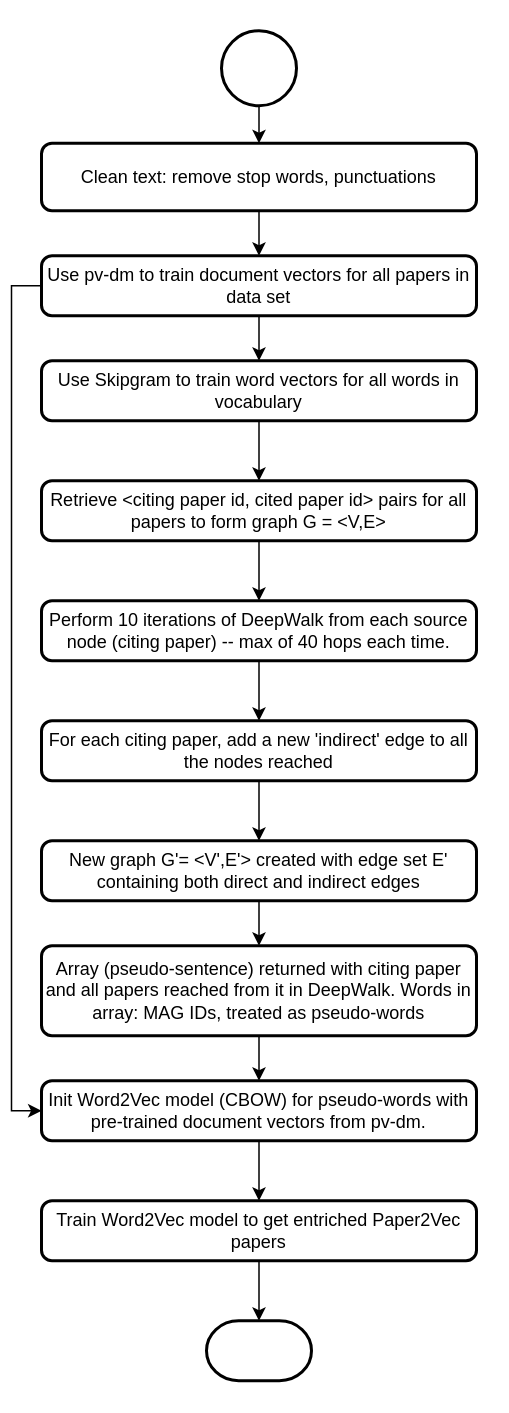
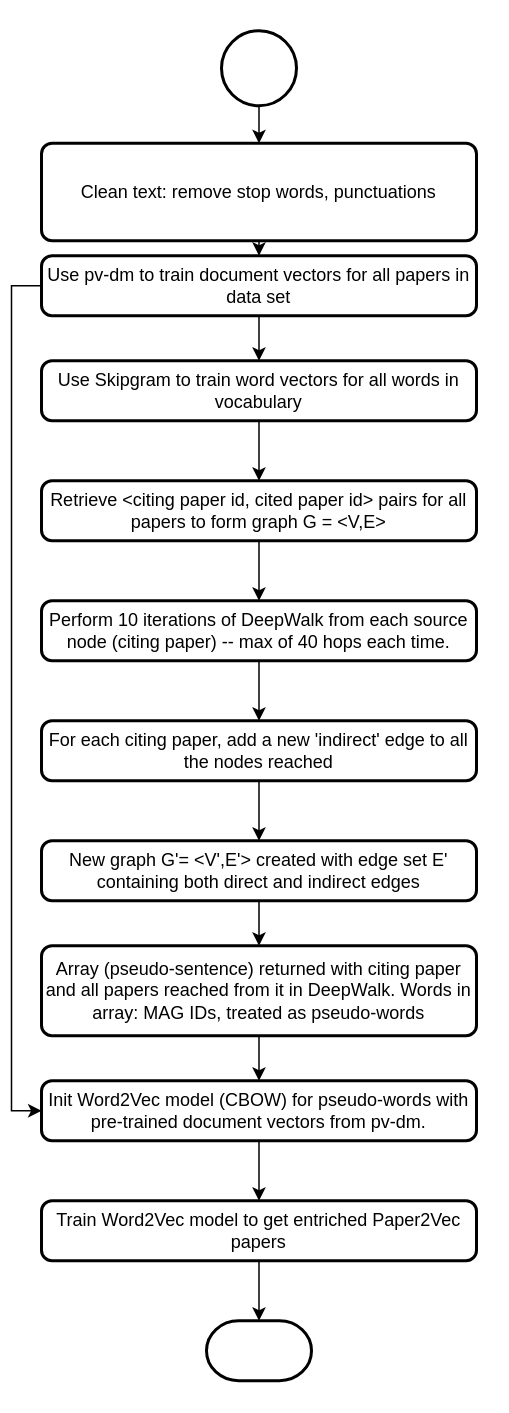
  <mxCell id="0" />
  <mxCell id="1" parent="0" />
  <mxCell id="2" style="edgeStyle=orthogonalEdgeStyle;rounded=0;orthogonalLoop=1;jettySize=auto;html=1;exitX=0.5;exitY=1;exitDx=0;exitDy=0;exitPerimeter=0;entryX=0.5;entryY=0;entryDx=0;entryDy=0;" edge="1" parent="1" source="3" target="11"><mxGeometry relative="1" as="geometry" /></mxCell>
  <mxCell id="3" value="" style="strokeWidth=2;html=1;shape=mxgraph.flowchart.start_2;whiteSpace=wrap;" vertex="1" parent="1"><mxGeometry x="140" y="20" width="50" height="50" as="geometry" /></mxCell>
  <mxCell id="4" style="edgeStyle=orthogonalEdgeStyle;rounded=0;orthogonalLoop=1;jettySize=auto;html=1;exitX=0.5;exitY=1;exitDx=0;exitDy=0;entryX=0.5;entryY=0;entryDx=0;entryDy=0;" edge="1" parent="1" source="6" target="9"><mxGeometry relative="1" as="geometry" /></mxCell>
  <mxCell id="5" style="edgeStyle=orthogonalEdgeStyle;rounded=0;orthogonalLoop=1;jettySize=auto;html=1;exitX=0;exitY=0.5;exitDx=0;exitDy=0;entryX=0;entryY=0.5;entryDx=0;entryDy=0;" edge="1" parent="1" source="6" target="23"><mxGeometry relative="1" as="geometry" /></mxCell>
  <mxCell id="6" value="Use pv-dm to train document vectors for all papers in data set&lt;br&gt;" style="rounded=1;whiteSpace=wrap;html=1;absoluteArcSize=1;arcSize=14;strokeWidth=2;" vertex="1" parent="1"><mxGeometry x="20" y="170" width="290" height="40" as="geometry" /></mxCell>
  <mxCell id="7" value="" style="strokeWidth=2;html=1;shape=mxgraph.flowchart.terminator;whiteSpace=wrap;" vertex="1" parent="1"><mxGeometry x="130" y="880" width="70" height="40" as="geometry" /></mxCell>
  <mxCell id="8" style="edgeStyle=orthogonalEdgeStyle;rounded=0;orthogonalLoop=1;jettySize=auto;html=1;exitX=0.5;exitY=1;exitDx=0;exitDy=0;entryX=0.5;entryY=0;entryDx=0;entryDy=0;" edge="1" parent="1" source="9" target="13"><mxGeometry relative="1" as="geometry" /></mxCell>
  <mxCell id="9" value="Use Skipgram to train word vectors for all words in vocabulary&lt;br&gt;" style="rounded=1;whiteSpace=wrap;html=1;absoluteArcSize=1;arcSize=14;strokeWidth=2;" vertex="1" parent="1"><mxGeometry x="20" y="240" width="290" height="40" as="geometry" /></mxCell>
  <mxCell id="10" style="edgeStyle=orthogonalEdgeStyle;rounded=0;orthogonalLoop=1;jettySize=auto;html=1;exitX=0.5;exitY=1;exitDx=0;exitDy=0;entryX=0.5;entryY=0;entryDx=0;entryDy=0;" edge="1" parent="1" source="11" target="6"><mxGeometry relative="1" as="geometry" /></mxCell>
- <mxCell id="11" value="Clean text: remove stop words, punctuations&lt;br&gt;" style="rounded=1;whiteSpace=wrap;html=1;absoluteArcSize=1;arcSize=14;strokeWidth=2;" vertex="1" parent="1"><mxGeometry x="20" y="95" width="290" height="45" as="geometry" /></mxCell>
+ <mxCell id="11" value="Clean text: remove stop words, punctuations&lt;br&gt;" style="rounded=1;whiteSpace=wrap;html=1;absoluteArcSize=1;arcSize=14;strokeWidth=2;" vertex="1" parent="1"><mxGeometry x="20" y="95" width="290" height="65" as="geometry" /></mxCell>
  <mxCell id="12" value="" style="edgeStyle=orthogonalEdgeStyle;rounded=0;orthogonalLoop=1;jettySize=auto;html=1;" edge="1" parent="1" source="13" target="15"><mxGeometry relative="1" as="geometry" /></mxCell>
  <mxCell id="13" value="Retrieve &amp;lt;citing paper id, cited paper id&amp;gt; pairs for all papers to form graph G = &amp;lt;V,E&amp;gt;&lt;br&gt;" style="rounded=1;whiteSpace=wrap;html=1;absoluteArcSize=1;arcSize=14;strokeWidth=2;" vertex="1" parent="1"><mxGeometry x="20" y="320" width="290" height="40" as="geometry" /></mxCell>
  <mxCell id="14" value="" style="edgeStyle=orthogonalEdgeStyle;rounded=0;orthogonalLoop=1;jettySize=auto;html=1;" edge="1" parent="1" source="15" target="17"><mxGeometry relative="1" as="geometry" /></mxCell>
  <mxCell id="15" value="Perform 10 iterations of DeepWalk from each source node (citing paper) -- max of 40 hops each time.&lt;br&gt;" style="rounded=1;whiteSpace=wrap;html=1;absoluteArcSize=1;arcSize=14;strokeWidth=2;" vertex="1" parent="1"><mxGeometry x="20" y="400" width="290" height="40" as="geometry" /></mxCell>
  <mxCell id="16" value="" style="edgeStyle=orthogonalEdgeStyle;rounded=0;orthogonalLoop=1;jettySize=auto;html=1;" edge="1" parent="1" source="17" target="19"><mxGeometry relative="1" as="geometry" /></mxCell>
  <mxCell id="17" value="For each citing paper, add a new 'indirect' edge to all the nodes reached&lt;br&gt;" style="rounded=1;whiteSpace=wrap;html=1;absoluteArcSize=1;arcSize=14;strokeWidth=2;" vertex="1" parent="1"><mxGeometry x="20" y="480" width="290" height="40" as="geometry" /></mxCell>
  <mxCell id="18" value="" style="edgeStyle=orthogonalEdgeStyle;rounded=0;orthogonalLoop=1;jettySize=auto;html=1;" edge="1" parent="1" source="19" target="21"><mxGeometry relative="1" as="geometry" /></mxCell>
  <mxCell id="19" value="New graph G'= &amp;lt;V',E'&amp;gt; created with edge set E' containing both direct and indirect edges&lt;br&gt;" style="rounded=1;whiteSpace=wrap;html=1;absoluteArcSize=1;arcSize=14;strokeWidth=2;" vertex="1" parent="1"><mxGeometry x="20" y="560" width="290" height="40" as="geometry" /></mxCell>
  <mxCell id="20" style="edgeStyle=orthogonalEdgeStyle;rounded=0;orthogonalLoop=1;jettySize=auto;html=1;exitX=0.5;exitY=1;exitDx=0;exitDy=0;entryX=0.5;entryY=0;entryDx=0;entryDy=0;" edge="1" parent="1" source="21" target="23"><mxGeometry relative="1" as="geometry" /></mxCell>
  <mxCell id="21" value="Array (pseudo-sentence) returned with citing paper and all papers reached from it in DeepWalk. Words in array: MAG IDs, treated as pseudo-words" style="rounded=1;whiteSpace=wrap;html=1;absoluteArcSize=1;arcSize=14;strokeWidth=2;" vertex="1" parent="1"><mxGeometry x="20" y="630" width="290" height="60" as="geometry" /></mxCell>
  <mxCell id="22" value="" style="edgeStyle=orthogonalEdgeStyle;rounded=0;orthogonalLoop=1;jettySize=auto;html=1;" edge="1" parent="1" source="23" target="25"><mxGeometry relative="1" as="geometry" /></mxCell>
  <mxCell id="23" value="&lt;span&gt;Init Word2Vec model (CBOW) for pseudo-words with pre-trained document vectors from pv-dm.&lt;/span&gt;" style="rounded=1;whiteSpace=wrap;html=1;absoluteArcSize=1;arcSize=14;strokeWidth=2;" vertex="1" parent="1"><mxGeometry x="20" y="720" width="290" height="40" as="geometry" /></mxCell>
  <mxCell id="24" value="" style="edgeStyle=orthogonalEdgeStyle;rounded=0;orthogonalLoop=1;jettySize=auto;html=1;" edge="1" parent="1" source="25" target="7"><mxGeometry relative="1" as="geometry" /></mxCell>
  <mxCell id="25" value="&lt;span&gt;Train Word2Vec model to get entriched Paper2Vec papers&lt;/span&gt;" style="rounded=1;whiteSpace=wrap;html=1;absoluteArcSize=1;arcSize=14;strokeWidth=2;" vertex="1" parent="1"><mxGeometry x="20" y="800" width="290" height="40" as="geometry" /></mxCell>
